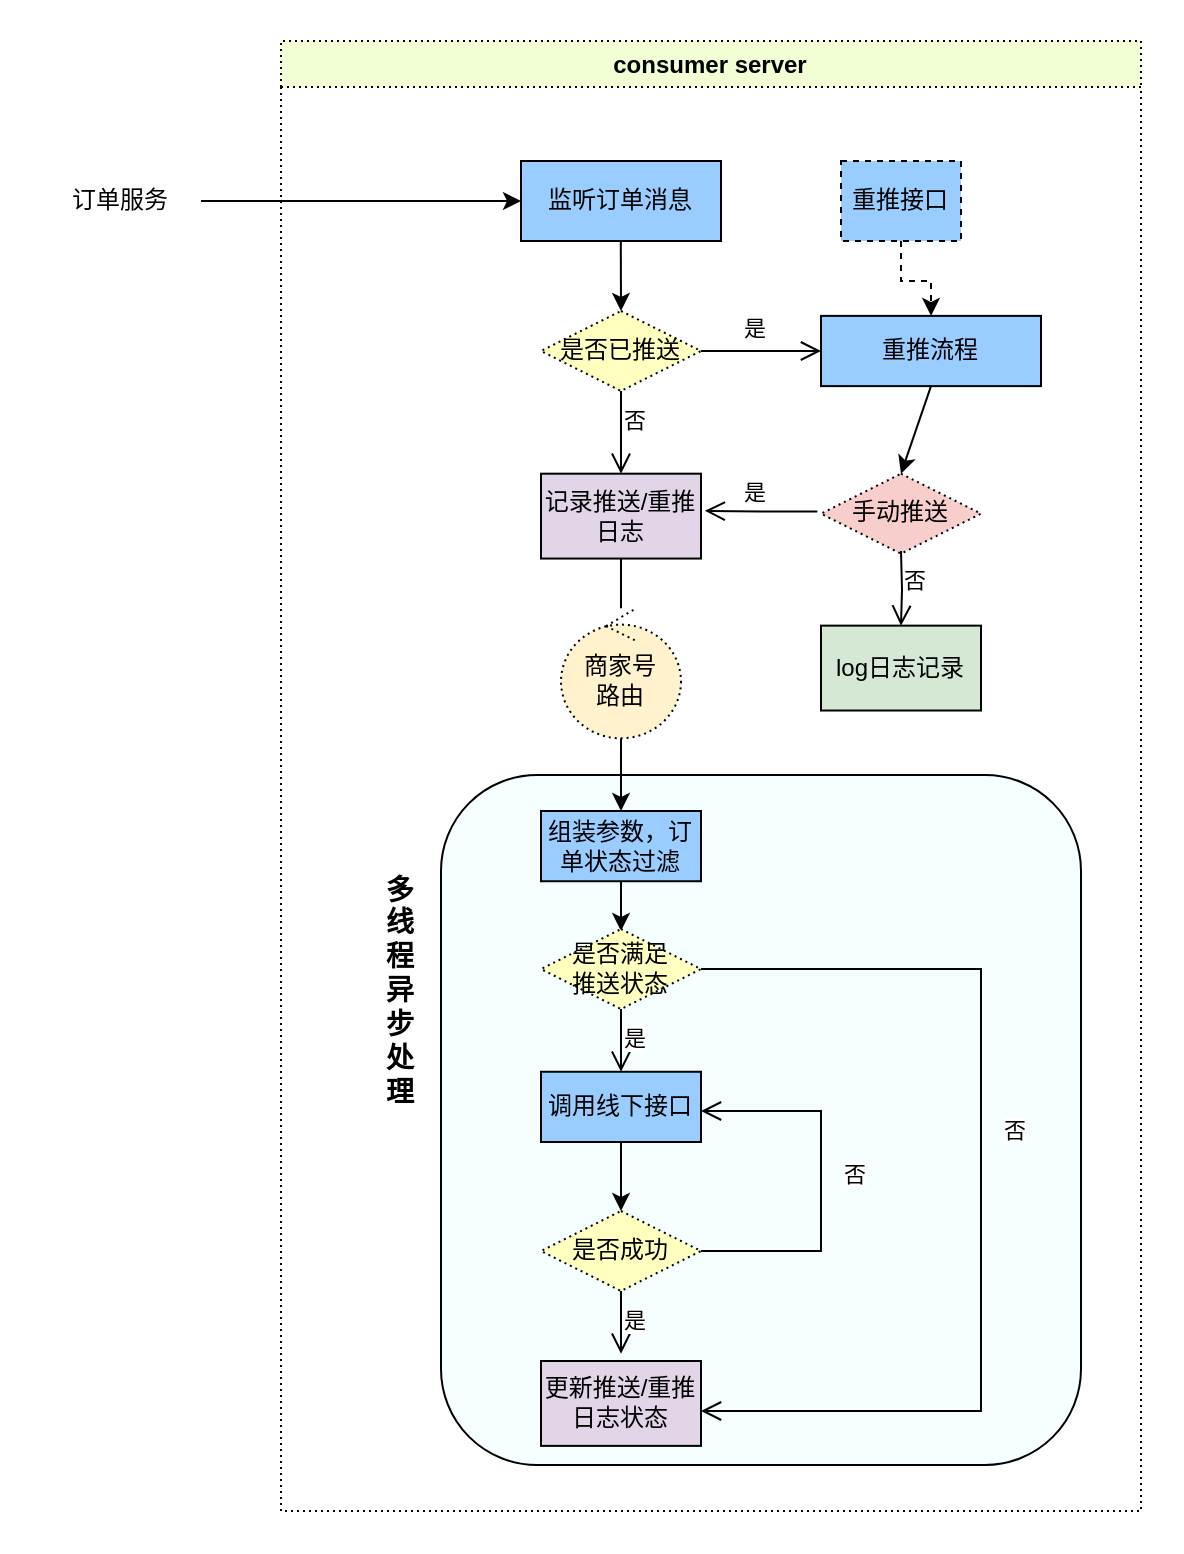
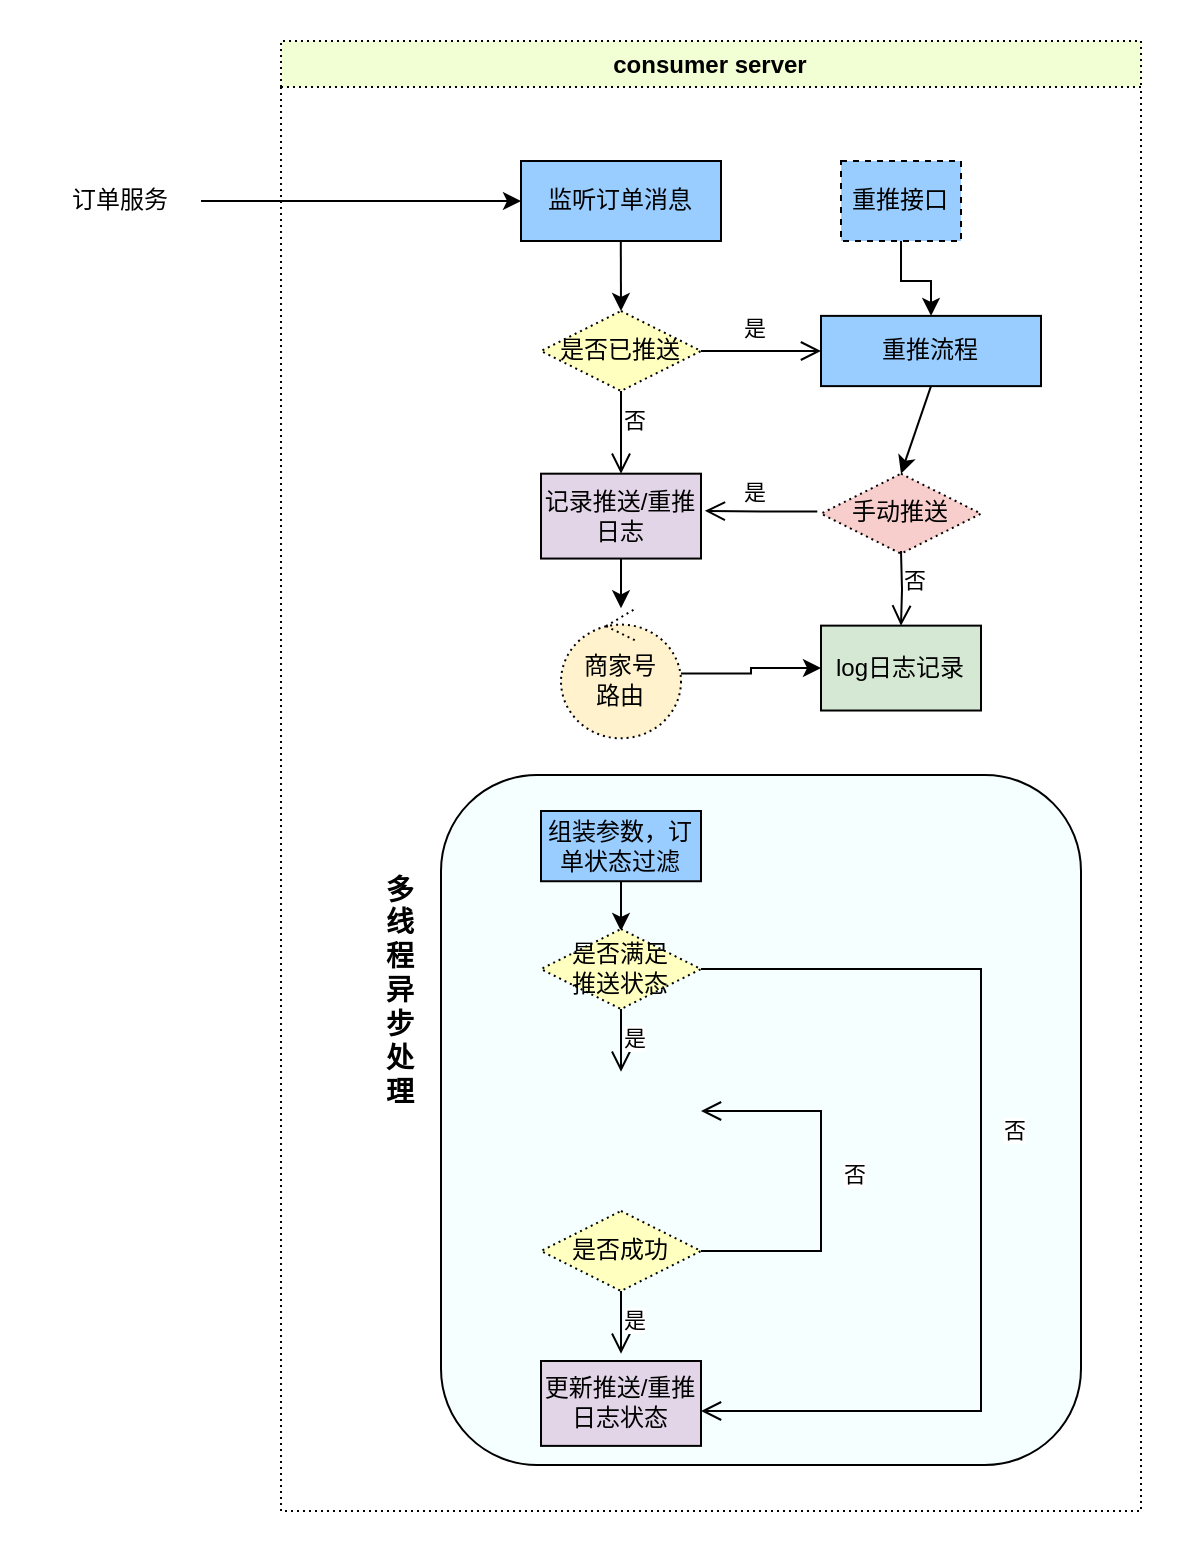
  <mxCell id="0" />
  <mxCell id="1" parent="0" />
  <mxCell id="2" value="consumer server" style="swimlane;fillColor=#F2FFD4;dashed=1;dashPattern=1 2;" parent="1" vertex="1"><mxGeometry x="140" y="20" width="430" height="735" as="geometry"><mxRectangle x="370" y="60" width="80" height="23" as="alternateBounds" /></mxGeometry></mxCell>
  <mxCell id="3" value="" style="rounded=1;whiteSpace=wrap;html=1;fillColor=#F5FFFF;" parent="2" vertex="1"><mxGeometry x="80" y="367" width="320" height="345" as="geometry" /></mxCell>
  <mxCell id="4" value="监听订单消息" style="whiteSpace=wrap;html=1;align=center;fillColor=#99CCFF;" parent="2" vertex="1"><mxGeometry x="120" y="60" width="100" height="40" as="geometry" /></mxCell>
  <mxCell id="5" value="是否已推送" style="rhombus;whiteSpace=wrap;html=1;fillColor=#ffffc0;strokeColor=#000000;dashed=1;dashPattern=1 2;" parent="2" vertex="1"><mxGeometry x="130" y="135" width="80" height="40" as="geometry" /></mxCell>
  <mxCell id="6" value="是" style="edgeStyle=orthogonalEdgeStyle;html=1;align=left;verticalAlign=bottom;endArrow=open;endSize=8;strokeColor=#000000;rounded=0;exitX=1;exitY=0.5;exitDx=0;exitDy=0;entryX=0;entryY=0.5;entryDx=0;entryDy=0;" parent="2" source="5" target="10" edge="1"><mxGeometry x="-0.333" y="2" relative="1" as="geometry"><mxPoint x="270" y="152.56" as="targetPoint" /><Array as="points" /><mxPoint as="offset" /></mxGeometry></mxCell>
  <mxCell id="7" value="否" style="edgeStyle=orthogonalEdgeStyle;html=1;align=left;verticalAlign=top;endArrow=open;endSize=8;strokeColor=#000000;rounded=0;entryX=0.5;entryY=0;entryDx=0;entryDy=0;" parent="2" source="5" target="13" edge="1"><mxGeometry x="-0.886" relative="1" as="geometry"><mxPoint x="170" y="220" as="targetPoint" /><Array as="points" /><mxPoint as="offset" /></mxGeometry></mxCell>
  <mxCell id="8" value="" style="endArrow=classic;html=1;rounded=0;entryX=0.5;entryY=0;entryDx=0;entryDy=0;exitX=0.399;exitY=1.064;exitDx=0;exitDy=0;exitPerimeter=0;" parent="2" target="5" edge="1"><mxGeometry width="50" height="50" relative="1" as="geometry"><mxPoint x="169.9" y="100" as="sourcePoint" /><mxPoint x="140" y="87.44" as="targetPoint" /></mxGeometry></mxCell>
  <mxCell id="9" value="手动推送" style="rhombus;whiteSpace=wrap;html=1;fillColor=#f8cecc;strokeColor=#000000;dashed=1;dashPattern=1 2;" parent="2" vertex="1"><mxGeometry x="270" y="216.34" width="80" height="40" as="geometry" /></mxCell>
  <mxCell id="10" value="重推流程" style="whiteSpace=wrap;html=1;align=center;fillColor=#99CCFF;" parent="2" vertex="1"><mxGeometry x="270" y="137.44" width="110" height="35.12" as="geometry" /></mxCell>
  <mxCell id="11" value="" style="endArrow=classic;html=1;rounded=0;entryX=0.5;entryY=0;entryDx=0;entryDy=0;exitX=0.5;exitY=1;exitDx=0;exitDy=0;" parent="2" source="10" target="9" edge="1"><mxGeometry width="50" height="50" relative="1" as="geometry"><mxPoint x="309.83" y="187.56" as="sourcePoint" /><mxPoint x="309.93" y="210" as="targetPoint" /></mxGeometry></mxCell>
- <mxCell id="12" value="" style="edgeStyle=orthogonalEdgeStyle;rounded=0;orthogonalLoop=1;jettySize=auto;html=1;endArrow=none;" parent="2" source="13" target="18" edge="1"><mxGeometry relative="1" as="geometry" /></mxCell>
+ <mxCell id="12" value="" style="edgeStyle=orthogonalEdgeStyle;rounded=0;orthogonalLoop=1;jettySize=auto;html=1;" parent="2" source="13" target="18" edge="1"><mxGeometry relative="1" as="geometry" /></mxCell>
  <mxCell id="13" value="记录推送/重推日志" style="whiteSpace=wrap;html=1;align=center;fillColor=#E1D5E7;" parent="2" vertex="1"><mxGeometry x="130" y="216.34" width="80" height="42.44" as="geometry" /></mxCell>
  <mxCell id="14" value="是" style="edgeStyle=orthogonalEdgeStyle;html=1;align=left;verticalAlign=bottom;endArrow=open;endSize=8;strokeColor=#000000;rounded=0;exitX=-0.023;exitY=0.474;exitDx=0;exitDy=0;exitPerimeter=0;entryX=1.024;entryY=0.438;entryDx=0;entryDy=0;entryPerimeter=0;" parent="2" source="9" target="13" edge="1"><mxGeometry x="0.362" relative="1" as="geometry"><mxPoint x="299" y="296.34" as="targetPoint" /><mxPoint x="220" y="183.78" as="sourcePoint" /><Array as="points" /><mxPoint as="offset" /></mxGeometry></mxCell>
  <mxCell id="15" value="log日志记录" style="whiteSpace=wrap;html=1;align=center;fillColor=#D5E8D4;" parent="2" vertex="1"><mxGeometry x="270" y="292.32" width="80" height="42.44" as="geometry" /></mxCell>
  <mxCell id="16" value="否" style="edgeStyle=orthogonalEdgeStyle;html=1;align=left;verticalAlign=top;endArrow=open;endSize=8;strokeColor=#000000;rounded=0;entryX=0.5;entryY=0;entryDx=0;entryDy=0;" parent="2" target="15" edge="1"><mxGeometry x="-0.886" relative="1" as="geometry"><mxPoint x="180" y="233.66" as="targetPoint" /><mxPoint x="310" y="255" as="sourcePoint" /><Array as="points" /><mxPoint as="offset" /></mxGeometry></mxCell>
- <mxCell id="17" value="" style="edgeStyle=orthogonalEdgeStyle;rounded=0;orthogonalLoop=1;jettySize=auto;html=1;" edge="1" parent="2" source="18" target="29"><mxGeometry relative="1" as="geometry" /></mxCell>
+ <mxCell id="17" value="" style="edgeStyle=orthogonalEdgeStyle;rounded=0;orthogonalLoop=1;jettySize=auto;html=1;" edge="1" parent="2" source="18" target="15"><mxGeometry relative="1" as="geometry" /></mxCell>
  <mxCell id="18" value="商家号&lt;br&gt;路由" style="ellipse;shape=umlControl;whiteSpace=wrap;html=1;dashed=1;dashPattern=1 2;strokeColor=#000000;fillColor=#FFF2CC;gradientColor=none;" parent="2" vertex="1"><mxGeometry x="140" y="283.66" width="60" height="65" as="geometry" /></mxCell>
  <mxCell id="19" value="更新推送/重推日志状态" style="whiteSpace=wrap;html=1;align=center;fillColor=#E1D5E7;" parent="2" vertex="1"><mxGeometry x="130" y="660" width="80" height="42.44" as="geometry" /></mxCell>
- <mxCell id="20" value="" style="edgeStyle=orthogonalEdgeStyle;rounded=0;orthogonalLoop=1;jettySize=auto;html=1;" parent="2" source="21" target="22" edge="1"><mxGeometry relative="1" as="geometry" /></mxCell>
- <mxCell id="21" value="调用线下接口" style="whiteSpace=wrap;html=1;align=center;fillColor=#99CCFF;" parent="2" vertex="1"><mxGeometry x="130" y="515.38" width="80" height="35.12" as="geometry" /></mxCell>
  <mxCell id="22" value="是否成功" style="rhombus;whiteSpace=wrap;html=1;fillColor=#ffffc0;strokeColor=#000000;dashed=1;dashPattern=1 2;" parent="2" vertex="1"><mxGeometry x="130" y="585" width="80" height="40" as="geometry" /></mxCell>
  <mxCell id="23" value="否" style="edgeStyle=orthogonalEdgeStyle;html=1;align=left;verticalAlign=bottom;endArrow=open;endSize=8;strokeColor=#000000;rounded=0;exitX=1;exitY=0.5;exitDx=0;exitDy=0;" parent="2" source="22" edge="1"><mxGeometry x="-0.064" y="-10" relative="1" as="geometry"><mxPoint x="210" y="535" as="targetPoint" /><Array as="points"><mxPoint x="270" y="605" /><mxPoint x="270" y="535" /><mxPoint x="210" y="535" /></Array><mxPoint as="offset" /></mxGeometry></mxCell>
  <mxCell id="24" value="是" style="edgeStyle=orthogonalEdgeStyle;html=1;align=left;verticalAlign=top;endArrow=open;endSize=8;strokeColor=#000000;rounded=0;entryX=0.5;entryY=0;entryDx=0;entryDy=0;" parent="2" source="22" edge="1"><mxGeometry x="-0.886" relative="1" as="geometry"><mxPoint x="170" y="656.34" as="targetPoint" /><Array as="points" /><mxPoint as="offset" /></mxGeometry></mxCell>
  <mxCell id="25" value="&lt;h3&gt;&lt;font style=&quot;font-size: 14px&quot;&gt;多线程异步处理&lt;/font&gt;&lt;/h3&gt;" style="text;html=1;strokeColor=none;fillColor=none;align=center;verticalAlign=middle;whiteSpace=wrap;rounded=0;" parent="2" vertex="1"><mxGeometry x="50" y="399.5" width="20" height="151" as="geometry" /></mxCell>
- <mxCell id="26" value="" style="edgeStyle=orthogonalEdgeStyle;rounded=0;orthogonalLoop=1;jettySize=auto;html=1;fontSize=14;dashed=1;" parent="2" source="27" target="10" edge="1"><mxGeometry relative="1" as="geometry" /></mxCell>
+ <mxCell id="26" value="" style="edgeStyle=orthogonalEdgeStyle;rounded=0;orthogonalLoop=1;jettySize=auto;html=1;fontSize=14;" parent="2" source="27" target="10" edge="1"><mxGeometry relative="1" as="geometry" /></mxCell>
  <mxCell id="27" value="重推接口" style="whiteSpace=wrap;html=1;align=center;fillColor=#99CCFF;dashed=1;" parent="2" vertex="1"><mxGeometry x="280" y="60" width="60" height="40" as="geometry" /></mxCell>
  <mxCell id="28" value="" style="edgeStyle=orthogonalEdgeStyle;rounded=0;orthogonalLoop=1;jettySize=auto;html=1;" edge="1" parent="2" source="29"><mxGeometry relative="1" as="geometry"><mxPoint x="170" y="445" as="targetPoint" /></mxGeometry></mxCell>
  <mxCell id="29" value="组装参数，订单状态过滤" style="whiteSpace=wrap;html=1;align=center;fillColor=#99CCFF;" vertex="1" parent="2"><mxGeometry x="130" y="385" width="80" height="35.12" as="geometry" /></mxCell>
  <mxCell id="30" value="是否满足&lt;br&gt;推送状态" style="rhombus;whiteSpace=wrap;html=1;fillColor=#ffffc0;strokeColor=#000000;dashed=1;dashPattern=1 2;" vertex="1" parent="2"><mxGeometry x="130" y="444.04" width="80" height="40" as="geometry" /></mxCell>
  <mxCell id="31" value="否" style="edgeStyle=orthogonalEdgeStyle;html=1;align=left;verticalAlign=bottom;endArrow=open;endSize=8;strokeColor=#000000;rounded=0;exitX=1;exitY=0.5;exitDx=0;exitDy=0;" edge="1" parent="2" source="30"><mxGeometry x="-0.08" y="10" relative="1" as="geometry"><mxPoint x="210" y="685" as="targetPoint" /><Array as="points"><mxPoint x="270" y="464" /><mxPoint x="350" y="464" /><mxPoint x="350" y="685" /></Array><mxPoint as="offset" /></mxGeometry></mxCell>
  <mxCell id="32" value="是" style="edgeStyle=orthogonalEdgeStyle;html=1;align=left;verticalAlign=top;endArrow=open;endSize=8;strokeColor=#000000;rounded=0;entryX=0.5;entryY=0;entryDx=0;entryDy=0;" edge="1" parent="2" source="30"><mxGeometry x="-0.886" relative="1" as="geometry"><mxPoint x="170" y="515.38" as="targetPoint" /><Array as="points" /><mxPoint as="offset" /></mxGeometry></mxCell>
  <mxCell id="33" value="" style="endArrow=classic;html=1;rounded=0;entryX=0;entryY=0.5;entryDx=0;entryDy=0;" parent="1" target="4" edge="1"><mxGeometry width="50" height="50" relative="1" as="geometry"><mxPoint x="100" y="100" as="sourcePoint" /><mxPoint x="370" y="95" as="targetPoint" /></mxGeometry></mxCell>
  <mxCell id="34" value="订单服务" style="text;html=1;strokeColor=none;fillColor=none;align=center;verticalAlign=middle;whiteSpace=wrap;rounded=0;dashed=1;dashPattern=1 2;" parent="1" vertex="1"><mxGeometry x="20" y="75" width="80" height="50" as="geometry" /></mxCell>
